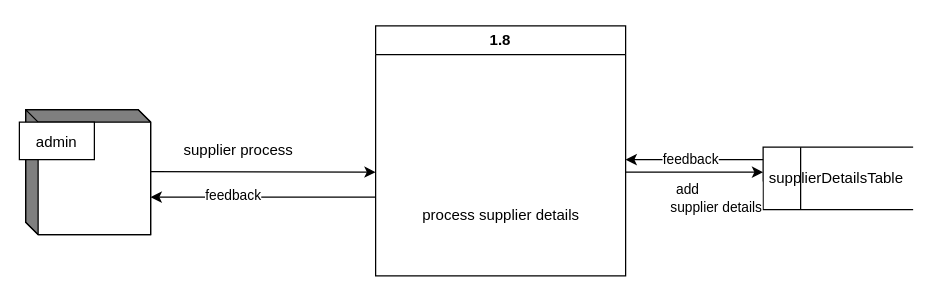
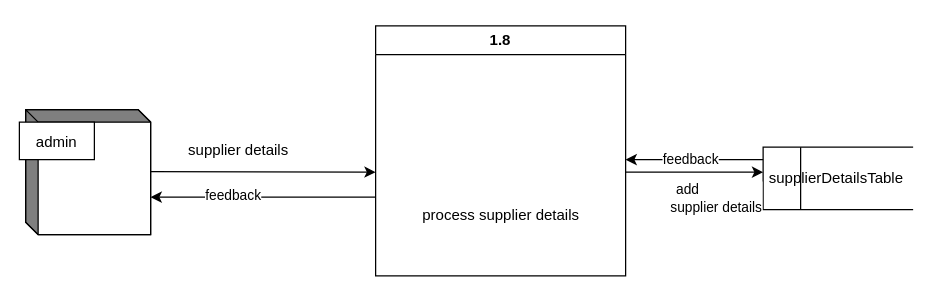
  <mxCell id="0" />
  <mxCell id="1" parent="0" />
  <mxCell id="2" value="" style="html=1;dashed=0;whiteSpace=wrap;shape=mxgraph.dfd.externalEntity" vertex="1" parent="1"><mxGeometry x="20" y="87" width="100" height="100" as="geometry" /></mxCell>
  <mxCell id="3" value="admin" style="autosize=1;part=1;resizable=0;strokeColor=inherit;fillColor=inherit;gradientColor=inherit;" vertex="1" parent="2"><mxGeometry width="60" height="30" relative="1" as="geometry"><mxPoint x="-5" y="10" as="offset" /></mxGeometry></mxCell>
  <mxCell id="4" value="supplierDetailsTable" style="html=1;dashed=0;whiteSpace=wrap;shape=mxgraph.dfd.dataStoreID;align=left;spacingLeft=3;points=[[0,0],[0.5,0],[1,0],[0,0.5],[1,0.5],[0,1],[0.5,1],[1,1]];" vertex="1" parent="1"><mxGeometry x="610" y="117" width="120" height="50" as="geometry" /></mxCell>
  <mxCell id="5" value="" style="endArrow=classic;html=1;rounded=0;" edge="1" parent="1"><mxGeometry width="50" height="50" relative="1" as="geometry"><mxPoint x="500" y="137" as="sourcePoint" /><mxPoint x="610" y="137" as="targetPoint" /></mxGeometry></mxCell>
  <mxCell id="6" value="add&amp;nbsp;&lt;div&gt;&amp;nbsp; &amp;nbsp; &amp;nbsp; &amp;nbsp; &amp;nbsp; &amp;nbsp; &amp;nbsp; supplier details&lt;/div&gt;" style="edgeLabel;html=1;align=center;verticalAlign=middle;resizable=0;points=[];" vertex="1" connectable="0" parent="5"><mxGeometry x="-0.4" relative="1" as="geometry"><mxPoint x="17" y="20" as="offset" /></mxGeometry></mxCell>
  <mxCell id="7" value="" style="endArrow=classic;html=1;rounded=0;entryX=0;entryY=0.5;entryDx=0;entryDy=0;" edge="1" parent="1"><mxGeometry width="50" height="50" relative="1" as="geometry"><mxPoint x="120" y="136.5" as="sourcePoint" /><mxPoint x="300" y="137" as="targetPoint" /></mxGeometry></mxCell>
- <mxCell id="8" value="supplier process" style="text;html=1;align=center;verticalAlign=middle;resizable=0;points=[];autosize=1;strokeColor=none;fillColor=none;" vertex="1" parent="1"><mxGeometry x="140" y="105" width="100" height="30" as="geometry" /></mxCell>
+ <mxCell id="8" value="supplier details" style="text;html=1;align=center;verticalAlign=middle;resizable=0;points=[];autosize=1;strokeColor=none;fillColor=none;" vertex="1" parent="1"><mxGeometry x="140" y="105" width="100" height="30" as="geometry" /></mxCell>
  <mxCell id="9" value="1.8" style="swimlane;whiteSpace=wrap;html=1;" vertex="1" parent="1"><mxGeometry x="300" y="20" width="200" height="200" as="geometry" /></mxCell>
  <mxCell id="10" value="process supplier details" style="text;html=1;align=center;verticalAlign=middle;resizable=0;points=[];autosize=1;strokeColor=none;fillColor=none;" vertex="1" parent="9"><mxGeometry x="25" y="137" width="150" height="30" as="geometry" /></mxCell>
  <mxCell id="11" value="" style="endArrow=classic;html=1;rounded=0;" edge="1" parent="1"><mxGeometry width="50" height="50" relative="1" as="geometry"><mxPoint x="300" y="157" as="sourcePoint" /><mxPoint x="120" y="157" as="targetPoint" /></mxGeometry></mxCell>
  <mxCell id="12" value="feedback" style="edgeLabel;html=1;align=center;verticalAlign=middle;resizable=0;points=[];" vertex="1" connectable="0" parent="11"><mxGeometry x="0.278" y="-2" relative="1" as="geometry"><mxPoint as="offset" /></mxGeometry></mxCell>
  <mxCell id="13" value="" style="endArrow=classic;html=1;rounded=0;" edge="1" parent="1"><mxGeometry width="50" height="50" relative="1" as="geometry"><mxPoint x="610" y="127" as="sourcePoint" /><mxPoint x="500" y="127" as="targetPoint" /></mxGeometry></mxCell>
  <mxCell id="14" value="feedback" style="edgeLabel;html=1;align=center;verticalAlign=middle;resizable=0;points=[];" vertex="1" connectable="0" parent="13"><mxGeometry x="0.073" y="-1" relative="1" as="geometry"><mxPoint as="offset" /></mxGeometry></mxCell>
